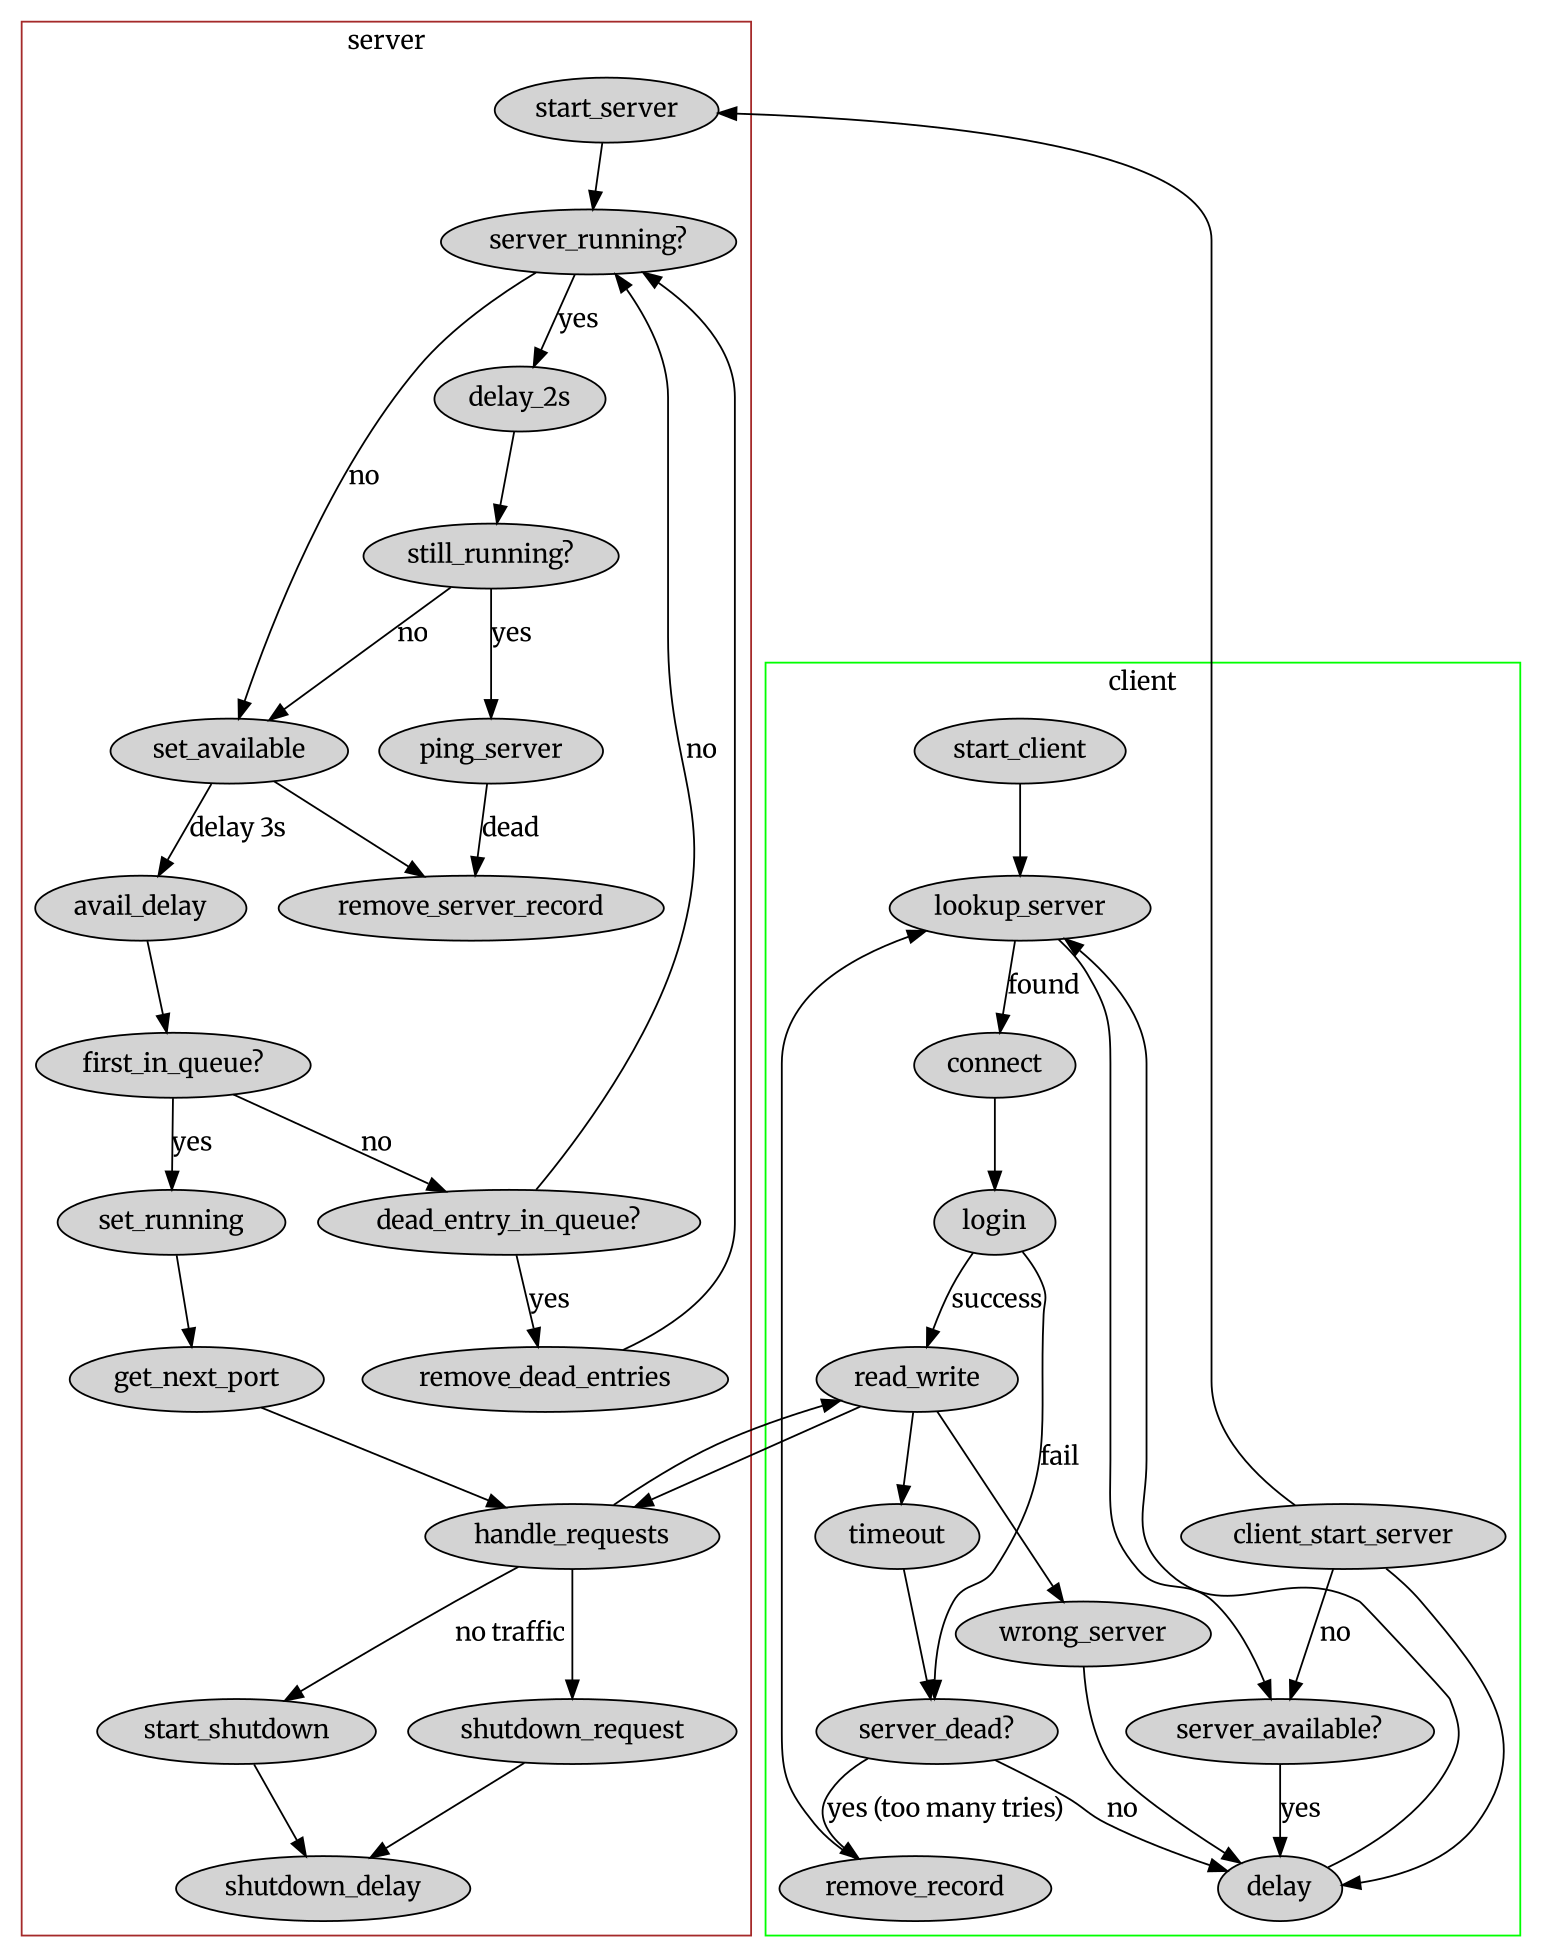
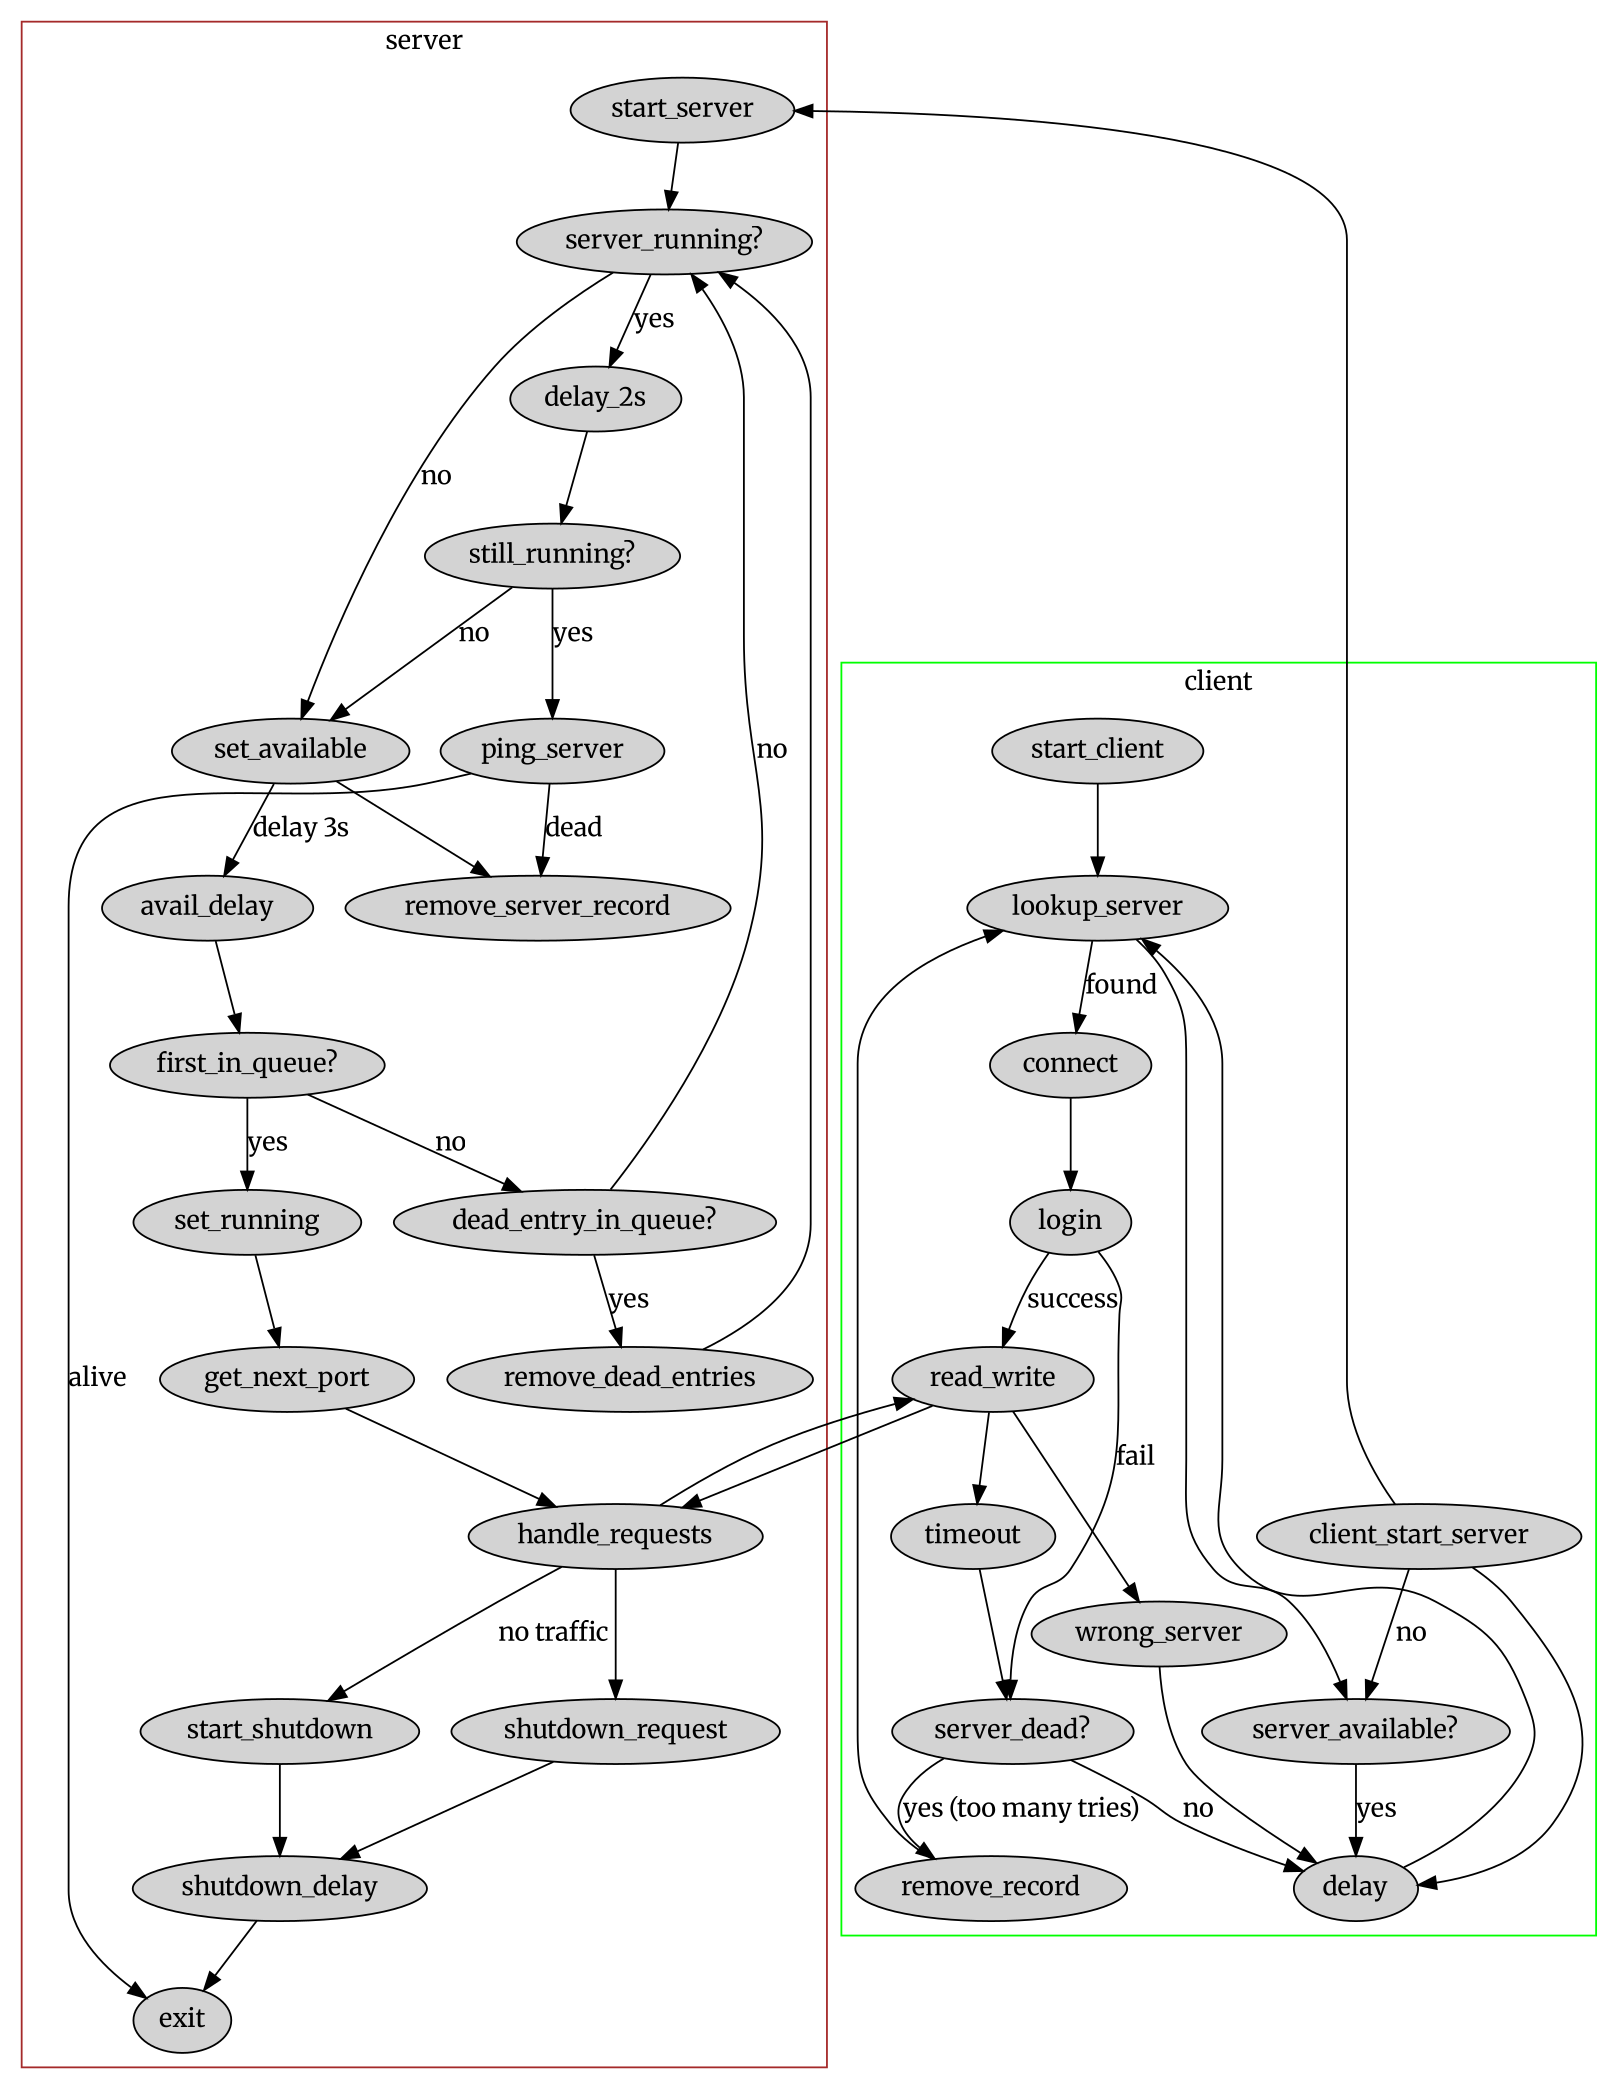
  digraph {
    fontname=Merriweather
    node [fontname=Merriweather style=filled]
    edge [fontname=Merriweather]
    start_client
    lookup_server
    connect
    "server_available?"
    login
    delay
    client_start_server
    read_write
    "server_dead?"
    timeout
    wrong_server
    remove_record
    start_server
    "server_running?"
    set_available
    delay_2s
    avail_delay
    "still_running?"
    ping_server
+   exit
    remove_server_record
    "first_in_queue?"
    set_running
    "dead_entry_in_queue?"
    get_next_port
    handle_requests
    start_shutdown
    shutdown_request
    remove_dead_entries
    shutdown_delay
    subgraph cluster_1 {
      color=green
      label=client
      start_client
      lookup_server
      connect
      "server_available?"
      login
      delay
      client_start_server
      read_write
      "server_dead?"
      timeout
      wrong_server
      remove_record
    }
    subgraph cluster_2 {
      color=brown
      label=server
      start_server
      "server_running?"
      set_available
      delay_2s
      avail_delay
      "still_running?"
      ping_server
+     exit
      remove_server_record
      "first_in_queue?"
      set_running
      "dead_entry_in_queue?"
      get_next_port
      handle_requests
      start_shutdown
      shutdown_request
      remove_dead_entries
      shutdown_delay
    }
    start_client -> lookup_server
    lookup_server -> connect [label=found]
    lookup_server -> "server_available?"
    connect -> login
    "server_available?" -> delay [label=yes]
    login -> read_write [label=success]
    login -> "server_dead?" [label=fail]
    delay -> lookup_server
    client_start_server -> "server_available?" [label=no]
    client_start_server -> delay
    client_start_server -> start_server
    read_write -> timeout
    read_write -> wrong_server
    read_write -> handle_requests
    "server_dead?" -> delay [label=no]
    "server_dead?" -> remove_record [label="yes (too many tries)"]
    timeout -> "server_dead?"
    wrong_server -> delay
    remove_record -> lookup_server
    start_server -> "server_running?"
    "server_running?" -> set_available [label=no]
    "server_running?" -> delay_2s [label=yes]
    set_available -> avail_delay [label="delay 3s"]
    set_available -> remove_server_record
    delay_2s -> "still_running?"
    avail_delay -> "first_in_queue?"
    "still_running?" -> set_available [label=no]
    "still_running?" -> ping_server [label=yes]
+   ping_server -> exit [label=alive]
    ping_server -> remove_server_record [label=dead]
    "first_in_queue?" -> set_running [label=yes]
    "first_in_queue?" -> "dead_entry_in_queue?" [label=no]
    set_running -> get_next_port
    "dead_entry_in_queue?" -> "server_running?" [label=no]
    "dead_entry_in_queue?" -> remove_dead_entries [label=yes]
    get_next_port -> handle_requests
    handle_requests -> read_write
    handle_requests -> start_shutdown [label="no traffic"]
    handle_requests -> shutdown_request
    start_shutdown -> shutdown_delay
    shutdown_request -> shutdown_delay
    remove_dead_entries -> "server_running?"
+   shutdown_delay -> exit
  }
